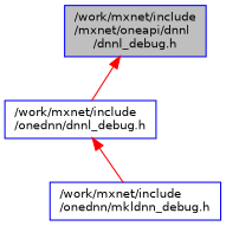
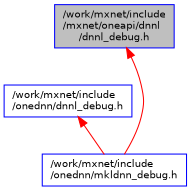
  digraph {
    node [color=blue fillcolor=white fontname=Helvetica fontsize=10 shape=record style=filled]
    edge [color=red dir=back fontname=Helvetica fontsize=10 labelfontname=Helvetica labelfontsize=10 style=solid]
    n1 [fillcolor=grey75 fontcolor=black height=0.2 label="/work/mxnet/include\l/mxnet/oneapi/dnnl\l/dnnl_debug.h" width=0.4]
    n2 [height=0.2 label="/work/mxnet/include\l/onednn/dnnl_debug.h" width=0.4]
    n3 [height=0.2 label="/work/mxnet/include\l/onednn/mkldnn_debug.h" width=0.4]
-   n1 -> n2
+   n1 -> n3
    n2 -> n3
  }
